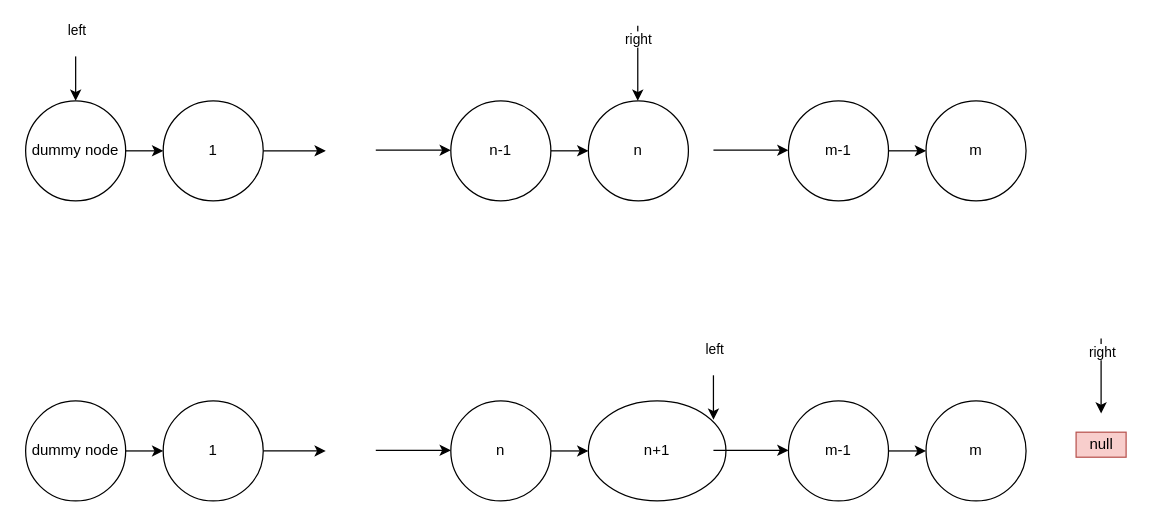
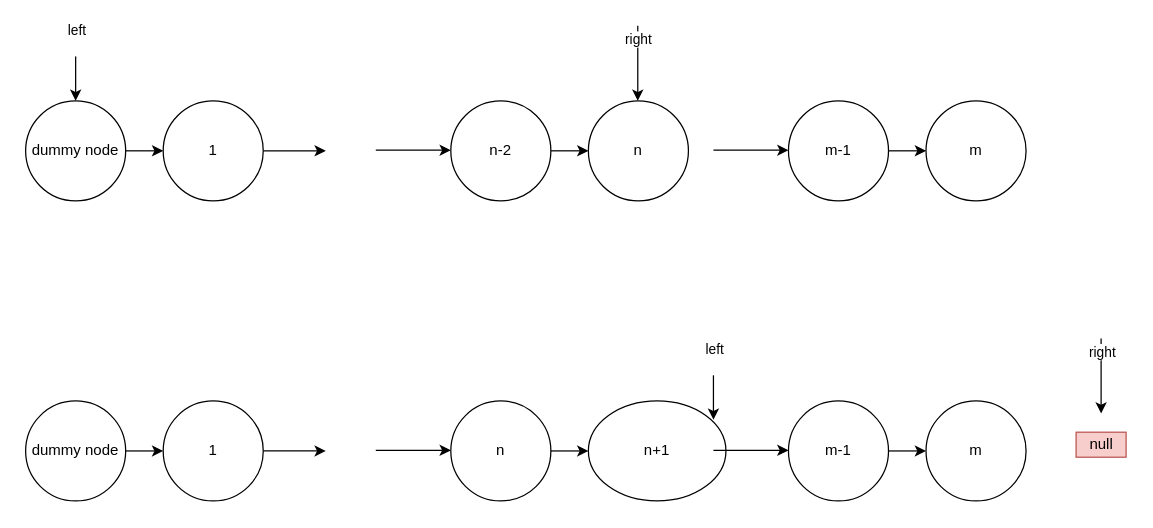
  <mxCell id="0" />
  <mxCell id="1" parent="0" />
  <mxCell id="2" value="" style="edgeStyle=none;html=1;" edge="1" parent="1" source="5" target="7"><mxGeometry relative="1" as="geometry" /></mxCell>
  <mxCell id="3" style="edgeStyle=none;html=1;exitX=0.5;exitY=0;exitDx=0;exitDy=0;entryX=0.5;entryY=0;entryDx=0;entryDy=0;" edge="1" parent="1" target="5"><mxGeometry relative="1" as="geometry"><mxPoint x="60" y="20" as="sourcePoint" /></mxGeometry></mxCell>
  <mxCell id="4" value="left&lt;div&gt;&lt;br&gt;&lt;/div&gt;" style="edgeLabel;html=1;align=center;verticalAlign=middle;resizable=0;points=[];" vertex="1" connectable="0" parent="3"><mxGeometry x="-0.667" relative="1" as="geometry"><mxPoint as="offset" /></mxGeometry></mxCell>
  <mxCell id="5" value="dummy node" style="ellipse;whiteSpace=wrap;html=1;aspect=fixed;" vertex="1" parent="1"><mxGeometry x="20" y="80" width="80" height="80" as="geometry" /></mxCell>
  <mxCell id="6" style="edgeStyle=none;html=1;exitX=1;exitY=0.5;exitDx=0;exitDy=0;" edge="1" parent="1" source="7"><mxGeometry relative="1" as="geometry"><mxPoint x="260" y="120" as="targetPoint" /></mxGeometry></mxCell>
  <mxCell id="7" value="1" style="ellipse;whiteSpace=wrap;html=1;aspect=fixed;" vertex="1" parent="1"><mxGeometry x="130" y="80" width="80" height="80" as="geometry" /></mxCell>
  <mxCell id="8" value="" style="edgeStyle=none;html=1;" edge="1" parent="1" source="9" target="10"><mxGeometry relative="1" as="geometry" /></mxCell>
- <mxCell id="9" value="n-1" style="ellipse;whiteSpace=wrap;html=1;aspect=fixed;" vertex="1" parent="1"><mxGeometry x="360" y="80" width="80" height="80" as="geometry" /></mxCell>
+ <mxCell id="9" value="n-2" style="ellipse;whiteSpace=wrap;html=1;aspect=fixed;" vertex="1" parent="1"><mxGeometry x="360" y="80" width="80" height="80" as="geometry" /></mxCell>
  <mxCell id="10" value="n" style="ellipse;whiteSpace=wrap;html=1;aspect=fixed;" vertex="1" parent="1"><mxGeometry x="470" y="80" width="80" height="80" as="geometry" /></mxCell>
  <mxCell id="11" value="" style="endArrow=classic;html=1;" edge="1" parent="1"><mxGeometry width="50" height="50" relative="1" as="geometry"><mxPoint x="300" y="119.5" as="sourcePoint" /><mxPoint x="360" y="119.5" as="targetPoint" /></mxGeometry></mxCell>
  <mxCell id="12" value="" style="edgeStyle=none;html=1;" edge="1" parent="1" source="13" target="14"><mxGeometry relative="1" as="geometry" /></mxCell>
  <mxCell id="13" value="m-1" style="ellipse;whiteSpace=wrap;html=1;aspect=fixed;" vertex="1" parent="1"><mxGeometry x="630" y="80" width="80" height="80" as="geometry" /></mxCell>
  <mxCell id="14" value="m" style="ellipse;whiteSpace=wrap;html=1;aspect=fixed;" vertex="1" parent="1"><mxGeometry x="740" y="80" width="80" height="80" as="geometry" /></mxCell>
  <mxCell id="15" value="" style="endArrow=classic;html=1;" edge="1" parent="1"><mxGeometry width="50" height="50" relative="1" as="geometry"><mxPoint x="570" y="119.5" as="sourcePoint" /><mxPoint x="630" y="119.5" as="targetPoint" /></mxGeometry></mxCell>
  <mxCell id="16" style="edgeStyle=none;html=1;exitX=0.5;exitY=0;exitDx=0;exitDy=0;entryX=0.5;entryY=0;entryDx=0;entryDy=0;" edge="1" parent="1"><mxGeometry relative="1" as="geometry"><mxPoint x="509.5" y="80" as="targetPoint" /><mxPoint x="509.5" y="20" as="sourcePoint" /></mxGeometry></mxCell>
  <mxCell id="17" value="right" style="edgeLabel;html=1;align=center;verticalAlign=middle;resizable=0;points=[];" vertex="1" connectable="0" parent="16"><mxGeometry x="-0.667" relative="1" as="geometry"><mxPoint as="offset" /></mxGeometry></mxCell>
  <mxCell id="18" value="" style="edgeStyle=none;html=1;" edge="1" parent="1" source="21" target="23"><mxGeometry relative="1" as="geometry" /></mxCell>
  <mxCell id="19" style="edgeStyle=none;html=1;exitX=0.5;exitY=0;exitDx=0;exitDy=0;entryX=0.5;entryY=0;entryDx=0;entryDy=0;" edge="1" parent="1"><mxGeometry relative="1" as="geometry"><mxPoint x="570" y="275" as="sourcePoint" /><mxPoint x="570" y="335" as="targetPoint" /></mxGeometry></mxCell>
  <mxCell id="20" value="left&lt;div&gt;&lt;br&gt;&lt;/div&gt;" style="edgeLabel;html=1;align=center;verticalAlign=middle;resizable=0;points=[];" vertex="1" connectable="0" parent="19"><mxGeometry x="-0.667" relative="1" as="geometry"><mxPoint as="offset" /></mxGeometry></mxCell>
  <mxCell id="21" value="dummy node" style="ellipse;whiteSpace=wrap;html=1;aspect=fixed;" vertex="1" parent="1"><mxGeometry x="20" y="320" width="80" height="80" as="geometry" /></mxCell>
  <mxCell id="22" style="edgeStyle=none;html=1;exitX=1;exitY=0.5;exitDx=0;exitDy=0;" edge="1" parent="1" source="23"><mxGeometry relative="1" as="geometry"><mxPoint x="260" y="360" as="targetPoint" /></mxGeometry></mxCell>
  <mxCell id="23" value="1" style="ellipse;whiteSpace=wrap;html=1;aspect=fixed;" vertex="1" parent="1"><mxGeometry x="130" y="320" width="80" height="80" as="geometry" /></mxCell>
  <mxCell id="24" value="" style="edgeStyle=none;html=1;" edge="1" parent="1" source="25" target="26"><mxGeometry relative="1" as="geometry" /></mxCell>
  <mxCell id="25" value="n" style="ellipse;whiteSpace=wrap;html=1;aspect=fixed;" vertex="1" parent="1"><mxGeometry x="360" y="320" width="80" height="80" as="geometry" /></mxCell>
  <mxCell id="26" value="n+1" style="ellipse;whiteSpace=wrap;html=1;aspect=fixed;" vertex="1" parent="1"><mxGeometry x="470" y="320" width="110" height="80" as="geometry" /></mxCell>
  <mxCell id="27" value="" style="endArrow=classic;html=1;" edge="1" parent="1"><mxGeometry width="50" height="50" relative="1" as="geometry"><mxPoint x="300" y="359.5" as="sourcePoint" /><mxPoint x="360" y="359.5" as="targetPoint" /></mxGeometry></mxCell>
  <mxCell id="28" value="" style="edgeStyle=none;html=1;" edge="1" parent="1" source="29" target="30"><mxGeometry relative="1" as="geometry" /></mxCell>
  <mxCell id="29" value="m-1" style="ellipse;whiteSpace=wrap;html=1;aspect=fixed;" vertex="1" parent="1"><mxGeometry x="630" y="320" width="80" height="80" as="geometry" /></mxCell>
  <mxCell id="30" value="m" style="ellipse;whiteSpace=wrap;html=1;aspect=fixed;" vertex="1" parent="1"><mxGeometry x="740" y="320" width="80" height="80" as="geometry" /></mxCell>
  <mxCell id="31" value="" style="endArrow=classic;html=1;" edge="1" parent="1"><mxGeometry width="50" height="50" relative="1" as="geometry"><mxPoint x="570" y="359.5" as="sourcePoint" /><mxPoint x="630" y="359.5" as="targetPoint" /></mxGeometry></mxCell>
  <mxCell id="32" style="edgeStyle=none;html=1;exitX=0.5;exitY=0;exitDx=0;exitDy=0;entryX=0.5;entryY=0;entryDx=0;entryDy=0;" edge="1" parent="1"><mxGeometry relative="1" as="geometry"><mxPoint x="880" y="330" as="targetPoint" /><mxPoint x="880" y="270" as="sourcePoint" /></mxGeometry></mxCell>
  <mxCell id="33" value="right" style="edgeLabel;html=1;align=center;verticalAlign=middle;resizable=0;points=[];" vertex="1" connectable="0" parent="32"><mxGeometry x="-0.667" relative="1" as="geometry"><mxPoint as="offset" /></mxGeometry></mxCell>
  <mxCell id="34" value="null" style="text;html=1;align=center;verticalAlign=middle;resizable=0;points=[];autosize=1;strokeColor=#b85450;fillColor=#f8cecc;" vertex="1" parent="1"><mxGeometry x="860" y="345" width="40" height="20" as="geometry" /></mxCell>
